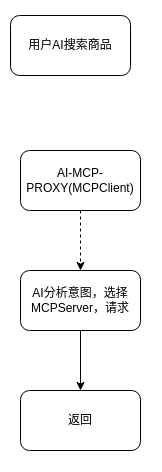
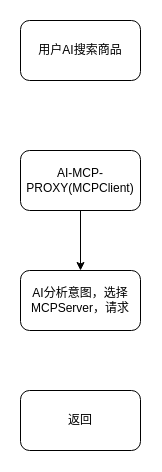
  <mxCell id="0" />
  <mxCell id="1" parent="0" />
- <mxCell id="2" value="用户AI搜索商品" style="rounded=1;whiteSpace=wrap;html=1;" vertex="1" parent="1"><mxGeometry x="10" y="15" width="120" height="60" as="geometry" /></mxCell>
- <mxCell id="3" style="edgeStyle=orthogonalEdgeStyle;rounded=0;orthogonalLoop=1;jettySize=auto;html=1;exitX=0.5;exitY=1;exitDx=0;exitDy=0;dashed=1;" edge="1" parent="1" source="4" target="6"><mxGeometry relative="1" as="geometry" /></mxCell>
+ <mxCell id="2" value="用户AI搜索商品" style="rounded=1;whiteSpace=wrap;html=1;" vertex="1" parent="1"><mxGeometry x="20" y="20" width="120" height="60" as="geometry" /></mxCell>
+ <mxCell id="3" style="edgeStyle=orthogonalEdgeStyle;rounded=0;orthogonalLoop=1;jettySize=auto;html=1;exitX=0.5;exitY=1;exitDx=0;exitDy=0;" edge="1" parent="1" source="4" target="6"><mxGeometry relative="1" as="geometry" /></mxCell>
  <mxCell id="4" value="AI-MCP-PROXY(MCPClient)" style="rounded=1;whiteSpace=wrap;html=1;" vertex="1" parent="1"><mxGeometry x="20" y="150" width="120" height="60" as="geometry" /></mxCell>
- <mxCell id="5" style="edgeStyle=orthogonalEdgeStyle;rounded=0;orthogonalLoop=1;jettySize=auto;html=1;exitX=0.5;exitY=1;exitDx=0;exitDy=0;entryX=0.5;entryY=0;entryDx=0;entryDy=0;" edge="1" parent="1" source="6" target="7"><mxGeometry relative="1" as="geometry" /></mxCell>
  <mxCell id="6" value="AI分析意图，选择MCPServer，请求" style="rounded=1;whiteSpace=wrap;html=1;" vertex="1" parent="1"><mxGeometry x="20" y="270" width="120" height="60" as="geometry" /></mxCell>
  <mxCell id="7" value="返回" style="rounded=1;whiteSpace=wrap;html=1;" vertex="1" parent="1"><mxGeometry x="20" y="390" width="120" height="60" as="geometry" /></mxCell>
